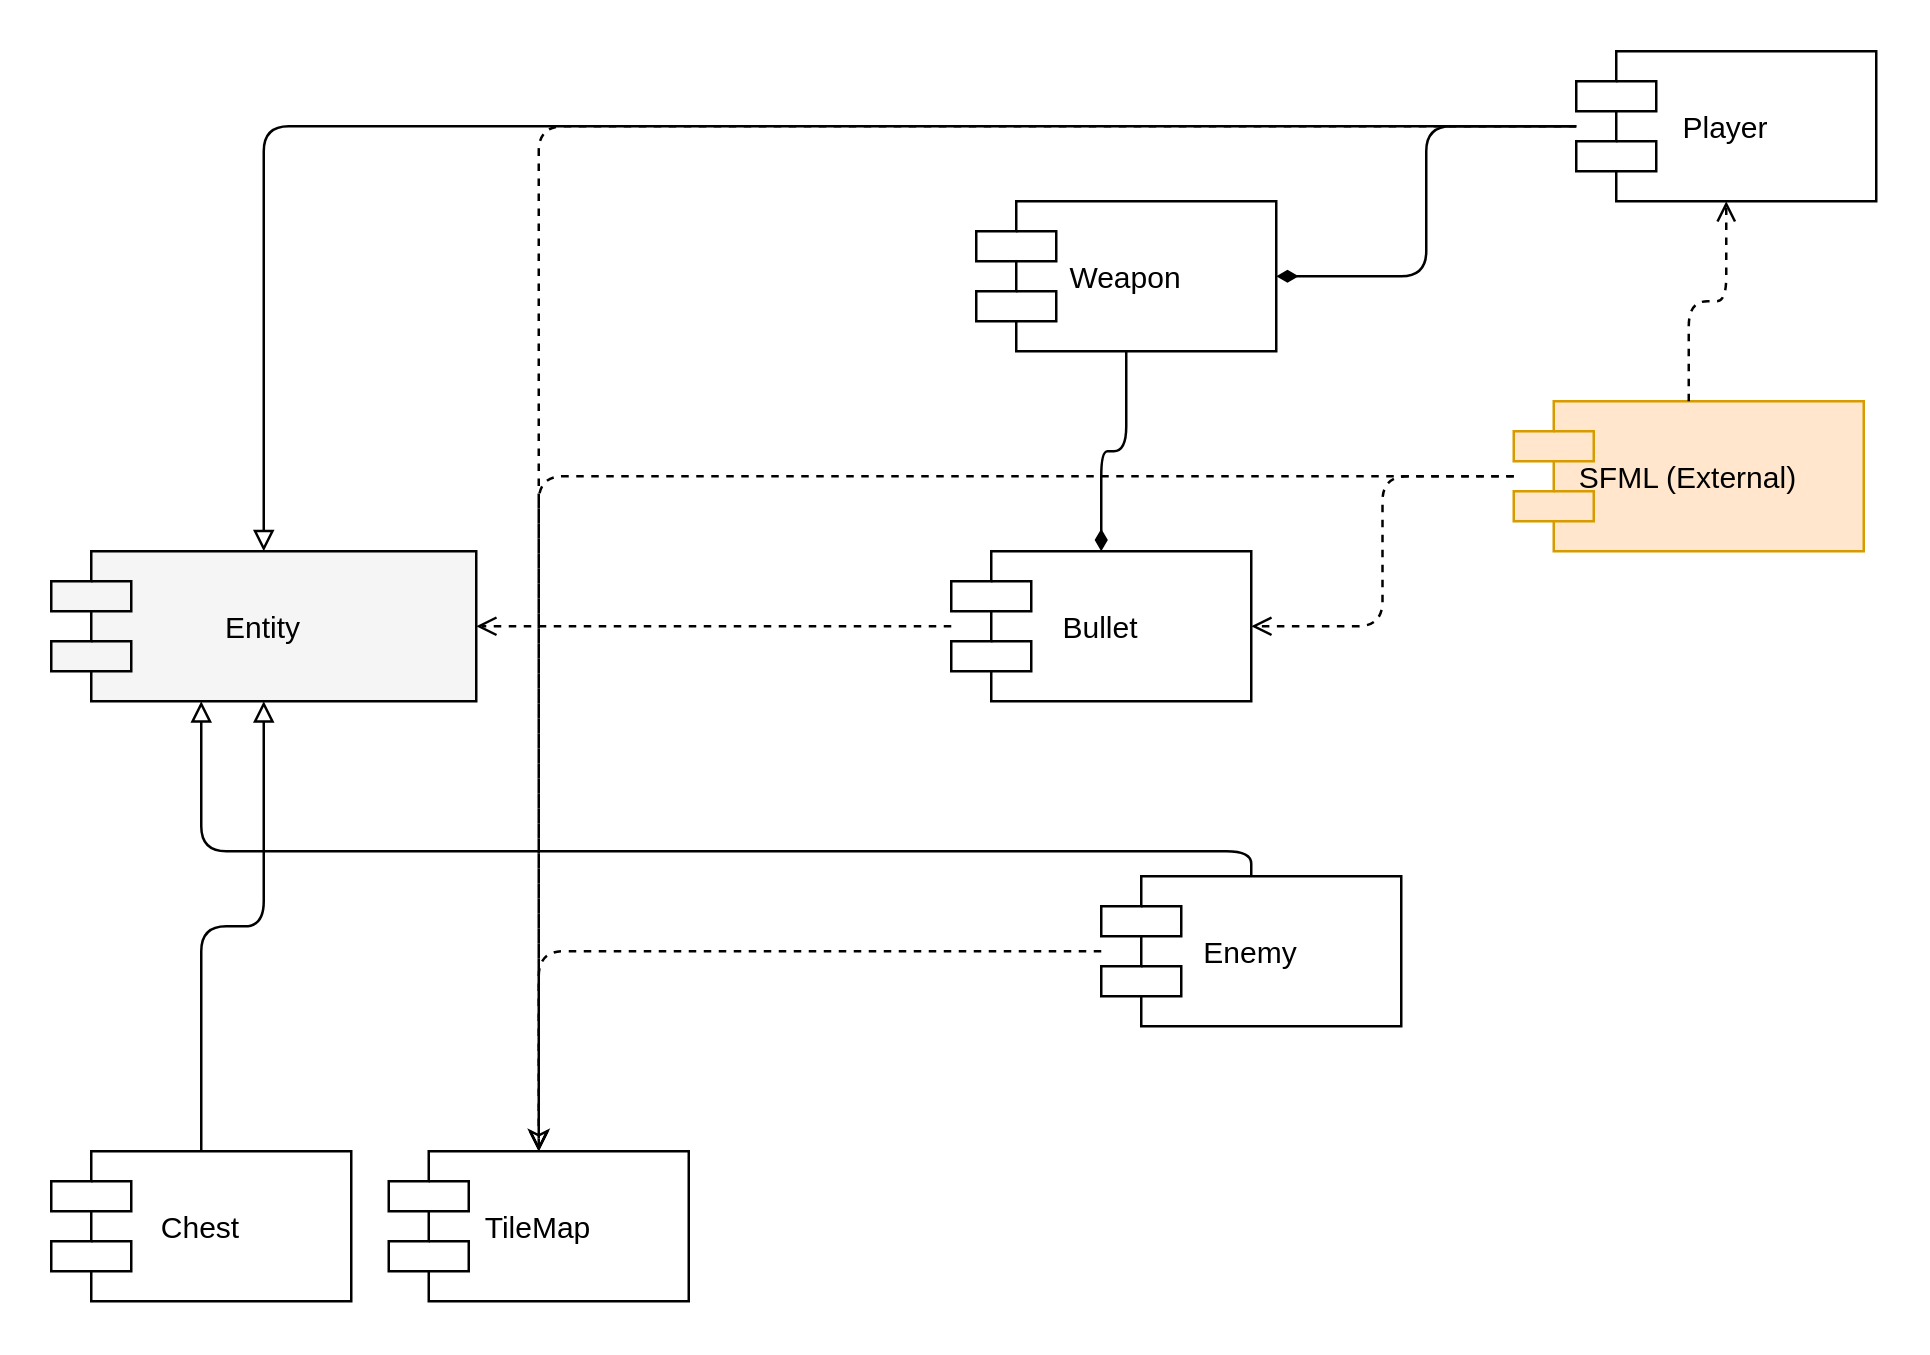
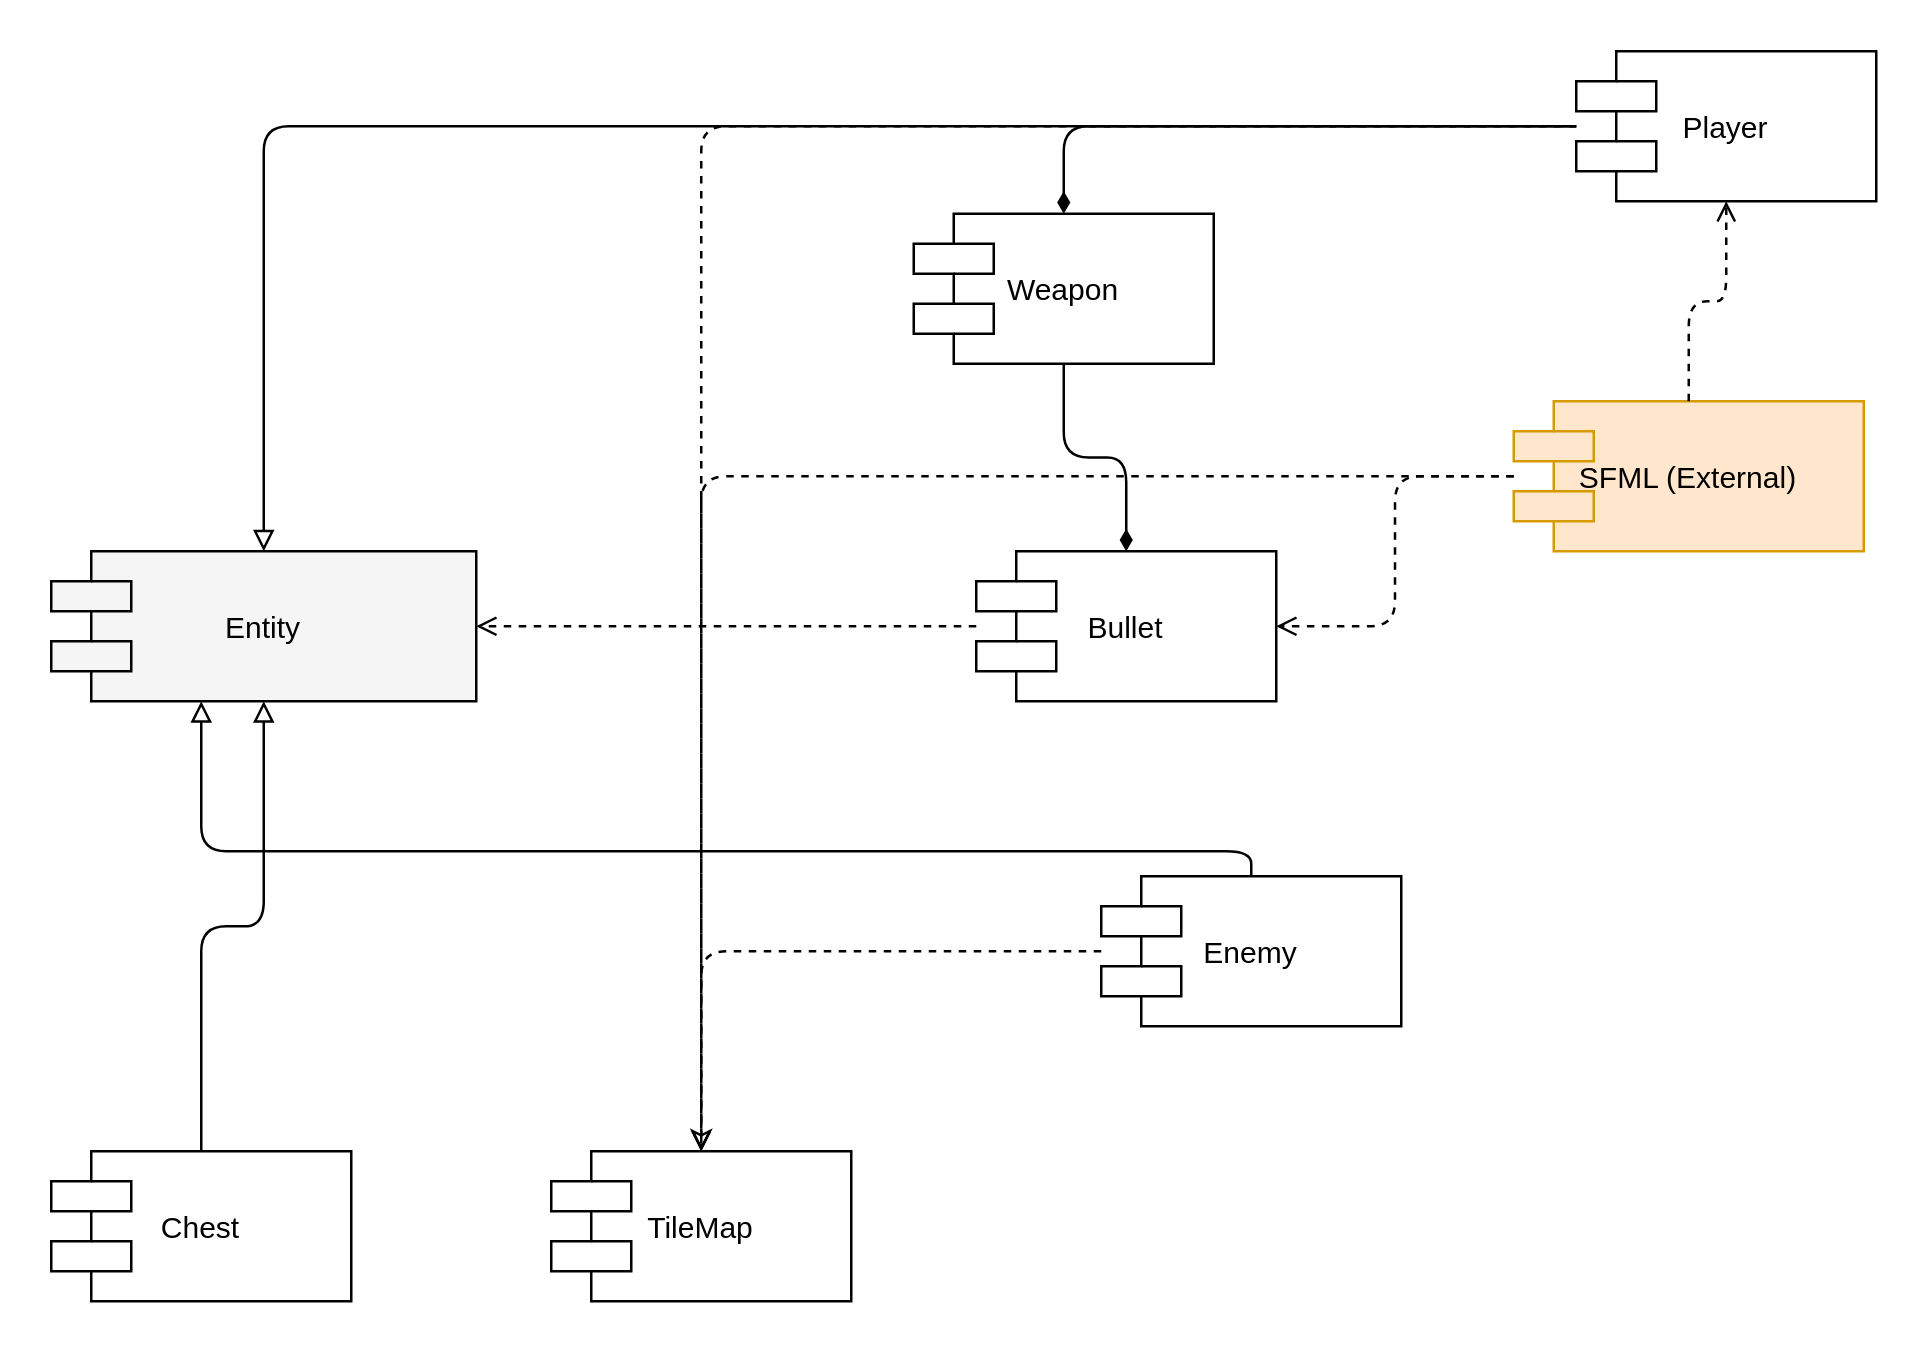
  <mxCell id="0" />
  <mxCell id="1" parent="0" />
  <mxCell id="2" value="Entity" style="shape=component;fillColor=#F5F5F5;" parent="1" vertex="1"><mxGeometry x="20" y="220" width="170" height="60" as="geometry" /></mxCell>
  <mxCell id="3" value="Player" style="shape=component;" parent="1" vertex="1"><mxGeometry x="630" y="20" width="120" height="60" as="geometry" /></mxCell>
- <mxCell id="4" value="Weapon" style="shape=component;" parent="1" vertex="1"><mxGeometry x="390" y="80" width="120" height="60" as="geometry" /></mxCell>
- <mxCell id="5" value="Bullet" style="shape=component;" parent="1" vertex="1"><mxGeometry x="380" y="220" width="120" height="60" as="geometry" /></mxCell>
+ <mxCell id="4" value="Weapon" style="shape=component;" parent="1" vertex="1"><mxGeometry x="365" y="85" width="120" height="60" as="geometry" /></mxCell>
+ <mxCell id="5" value="Bullet" style="shape=component;" parent="1" vertex="1"><mxGeometry x="390" y="220" width="120" height="60" as="geometry" /></mxCell>
  <mxCell id="6" value="Enemy" style="shape=component;" parent="1" vertex="1"><mxGeometry x="440" y="350" width="120" height="60" as="geometry" /></mxCell>
  <mxCell id="7" value="Chest" style="shape=component;" parent="1" vertex="1"><mxGeometry x="20" y="460" width="120" height="60" as="geometry" /></mxCell>
- <mxCell id="8" value="TileMap" style="shape=component;" parent="1" vertex="1"><mxGeometry x="155" y="460" width="120" height="60" as="geometry" /></mxCell>
+ <mxCell id="8" value="TileMap" style="shape=component;" parent="1" vertex="1"><mxGeometry x="220" y="460" width="120" height="60" as="geometry" /></mxCell>
  <mxCell id="9" value="SFML (External)" style="shape=component;fillColor=#ffe6cc;strokeColor=#d79b00;" parent="1" vertex="1"><mxGeometry x="605" y="160" width="140" height="60" as="geometry" /></mxCell>
  <mxCell id="10" style="edgeStyle=orthogonalEdgeStyle;curved=0;endArrow=block;endFill=0;dashed=0;" parent="1" source="3" target="2" edge="1"><mxGeometry relative="1" as="geometry" /></mxCell>
  <mxCell id="11" style="edgeStyle=orthogonalEdgeStyle;curved=0;endArrow=block;endFill=0;dashed=0;" parent="1" source="6" target="2" edge="1"><mxGeometry relative="1" as="geometry"><Array as="points"><mxPoint x="80" y="340" /></Array></mxGeometry></mxCell>
  <mxCell id="12" style="edgeStyle=orthogonalEdgeStyle;curved=0;endArrow=block;endFill=0;dashed=0;" parent="1" source="7" target="2" edge="1"><mxGeometry relative="1" as="geometry" /></mxCell>
  <mxCell id="13" style="edgeStyle=orthogonalEdgeStyle;curved=0;endArrow=diamondThin;endFill=1;startArrow=none;dashed=0;" parent="1" source="3" target="4" edge="1"><mxGeometry relative="1" as="geometry" /></mxCell>
  <mxCell id="14" style="edgeStyle=orthogonalEdgeStyle;curved=0;endArrow=diamondThin;endFill=1;startArrow=none;dashed=0;" parent="1" source="4" target="5" edge="1"><mxGeometry relative="1" as="geometry" /></mxCell>
  <mxCell id="15" style="edgeStyle=orthogonalEdgeStyle;curved=0;endArrow=open;endFill=0;startArrow=none;dashed=1;" parent="1" source="5" target="2" edge="1"><mxGeometry relative="1" as="geometry" /></mxCell>
  <mxCell id="16" style="edgeStyle=orthogonalEdgeStyle;curved=0;endArrow=open;endFill=0;startArrow=none;dashed=1;" parent="1" source="3" target="8" edge="1"><mxGeometry relative="1" as="geometry" /></mxCell>
  <mxCell id="17" style="edgeStyle=orthogonalEdgeStyle;curved=0;endArrow=classic;endFill=0;startArrow=none;dashed=1;" parent="1" source="6" target="8" edge="1"><mxGeometry relative="1" as="geometry" /></mxCell>
  <mxCell id="18" style="edgeStyle=orthogonalEdgeStyle;curved=0;endArrow=open;endFill=0;startArrow=none;dashed=1;" parent="1" source="9" target="3" edge="1"><mxGeometry relative="1" as="geometry" /></mxCell>
  <mxCell id="19" style="edgeStyle=orthogonalEdgeStyle;curved=0;endArrow=open;endFill=0;startArrow=none;dashed=1;" parent="1" source="9" target="5" edge="1"><mxGeometry relative="1" as="geometry" /></mxCell>
  <mxCell id="20" style="edgeStyle=orthogonalEdgeStyle;curved=0;endArrow=open;endFill=0;startArrow=none;dashed=1;" parent="1" source="9" target="8" edge="1"><mxGeometry relative="1" as="geometry" /></mxCell>
